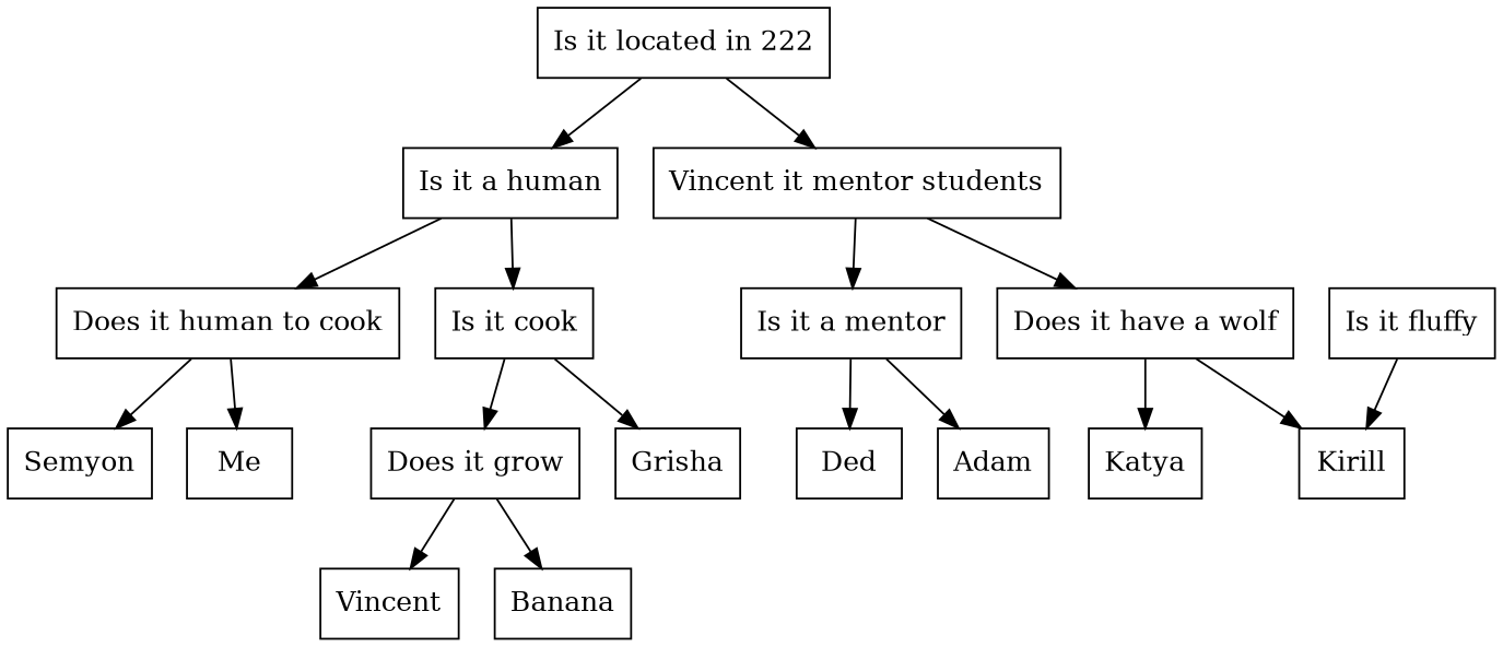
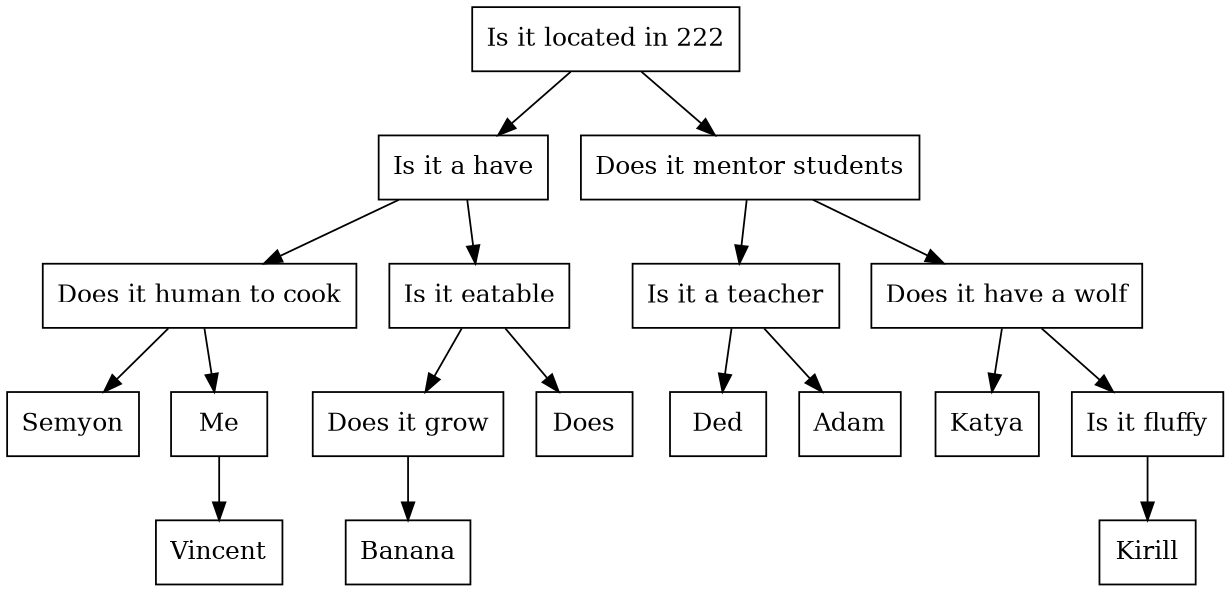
  digraph {
    node [shape=rect]
    n1 [label="Is it located in 222"]
-   n2 [label="Is it a human"]
-   n3 [label="Vincent it mentor students"]
+   n2 [label="Is it a have"]
+   n3 [label="Does it mentor students"]
    n4 [label="Does it human to cook"]
-   n5 [label="Is it cook"]
-   n6 [label="Is it a mentor"]
+   n5 [label="Is it eatable"]
+   n6 [label="Is it a teacher"]
    n7 [label="Does it have a wolf"]
    n8 [label=Semyon]
    n9 [label=Me]
    n10 [label="Does it grow"]
-   n11 [label=Grisha]
+   n11 [label=Does]
    n12 [label=Vincent]
    n13 [label=Banana]
    n14 [label=Ded]
    n15 [label=Adam]
    n16 [label=Katya]
    n17 [label="Is it fluffy"]
    n18 [label=Kirill]
    n1 -> n2
    n1 -> n3
    n2 -> n4
    n2 -> n5
    n3 -> n6
    n3 -> n7
    n4 -> n8
    n4 -> n9
    n5 -> n10
    n5 -> n11
    n6 -> n14
    n6 -> n15
    n7 -> n16
-   n7 -> n18
-   n10 -> n12
+   n7 -> n17
+   n9 -> n12
    n10 -> n13
    n17 -> n18
  }
